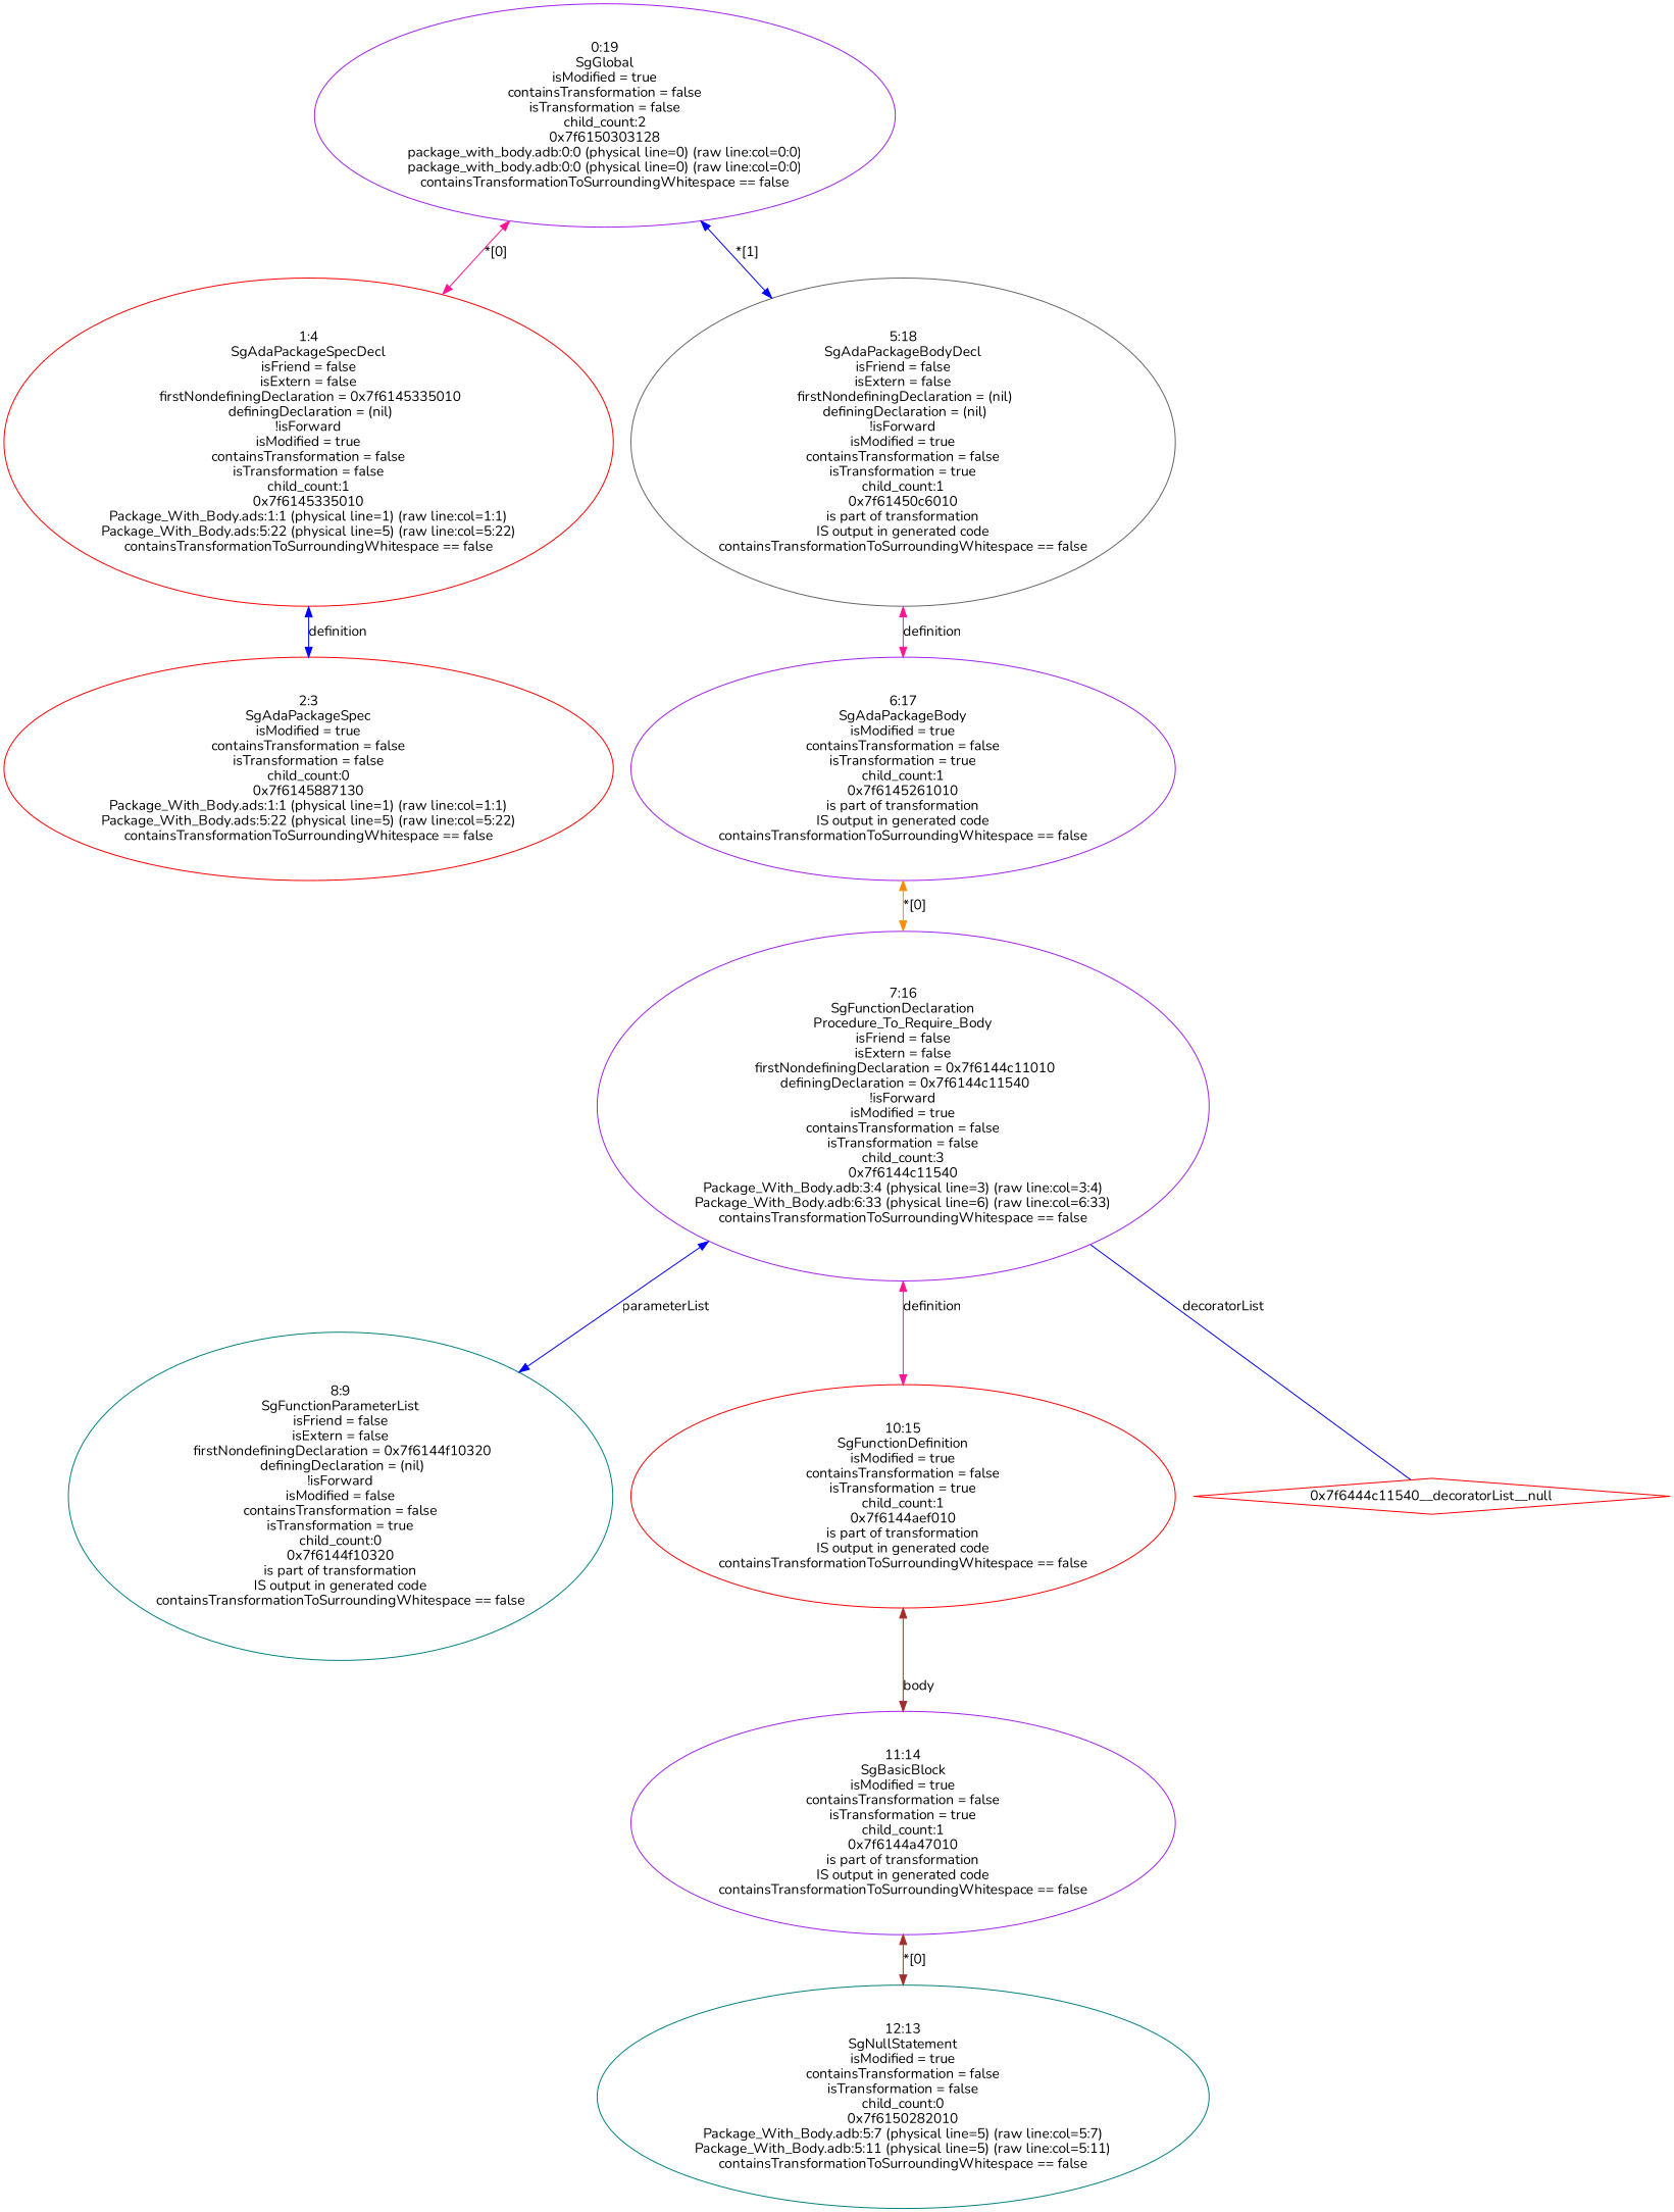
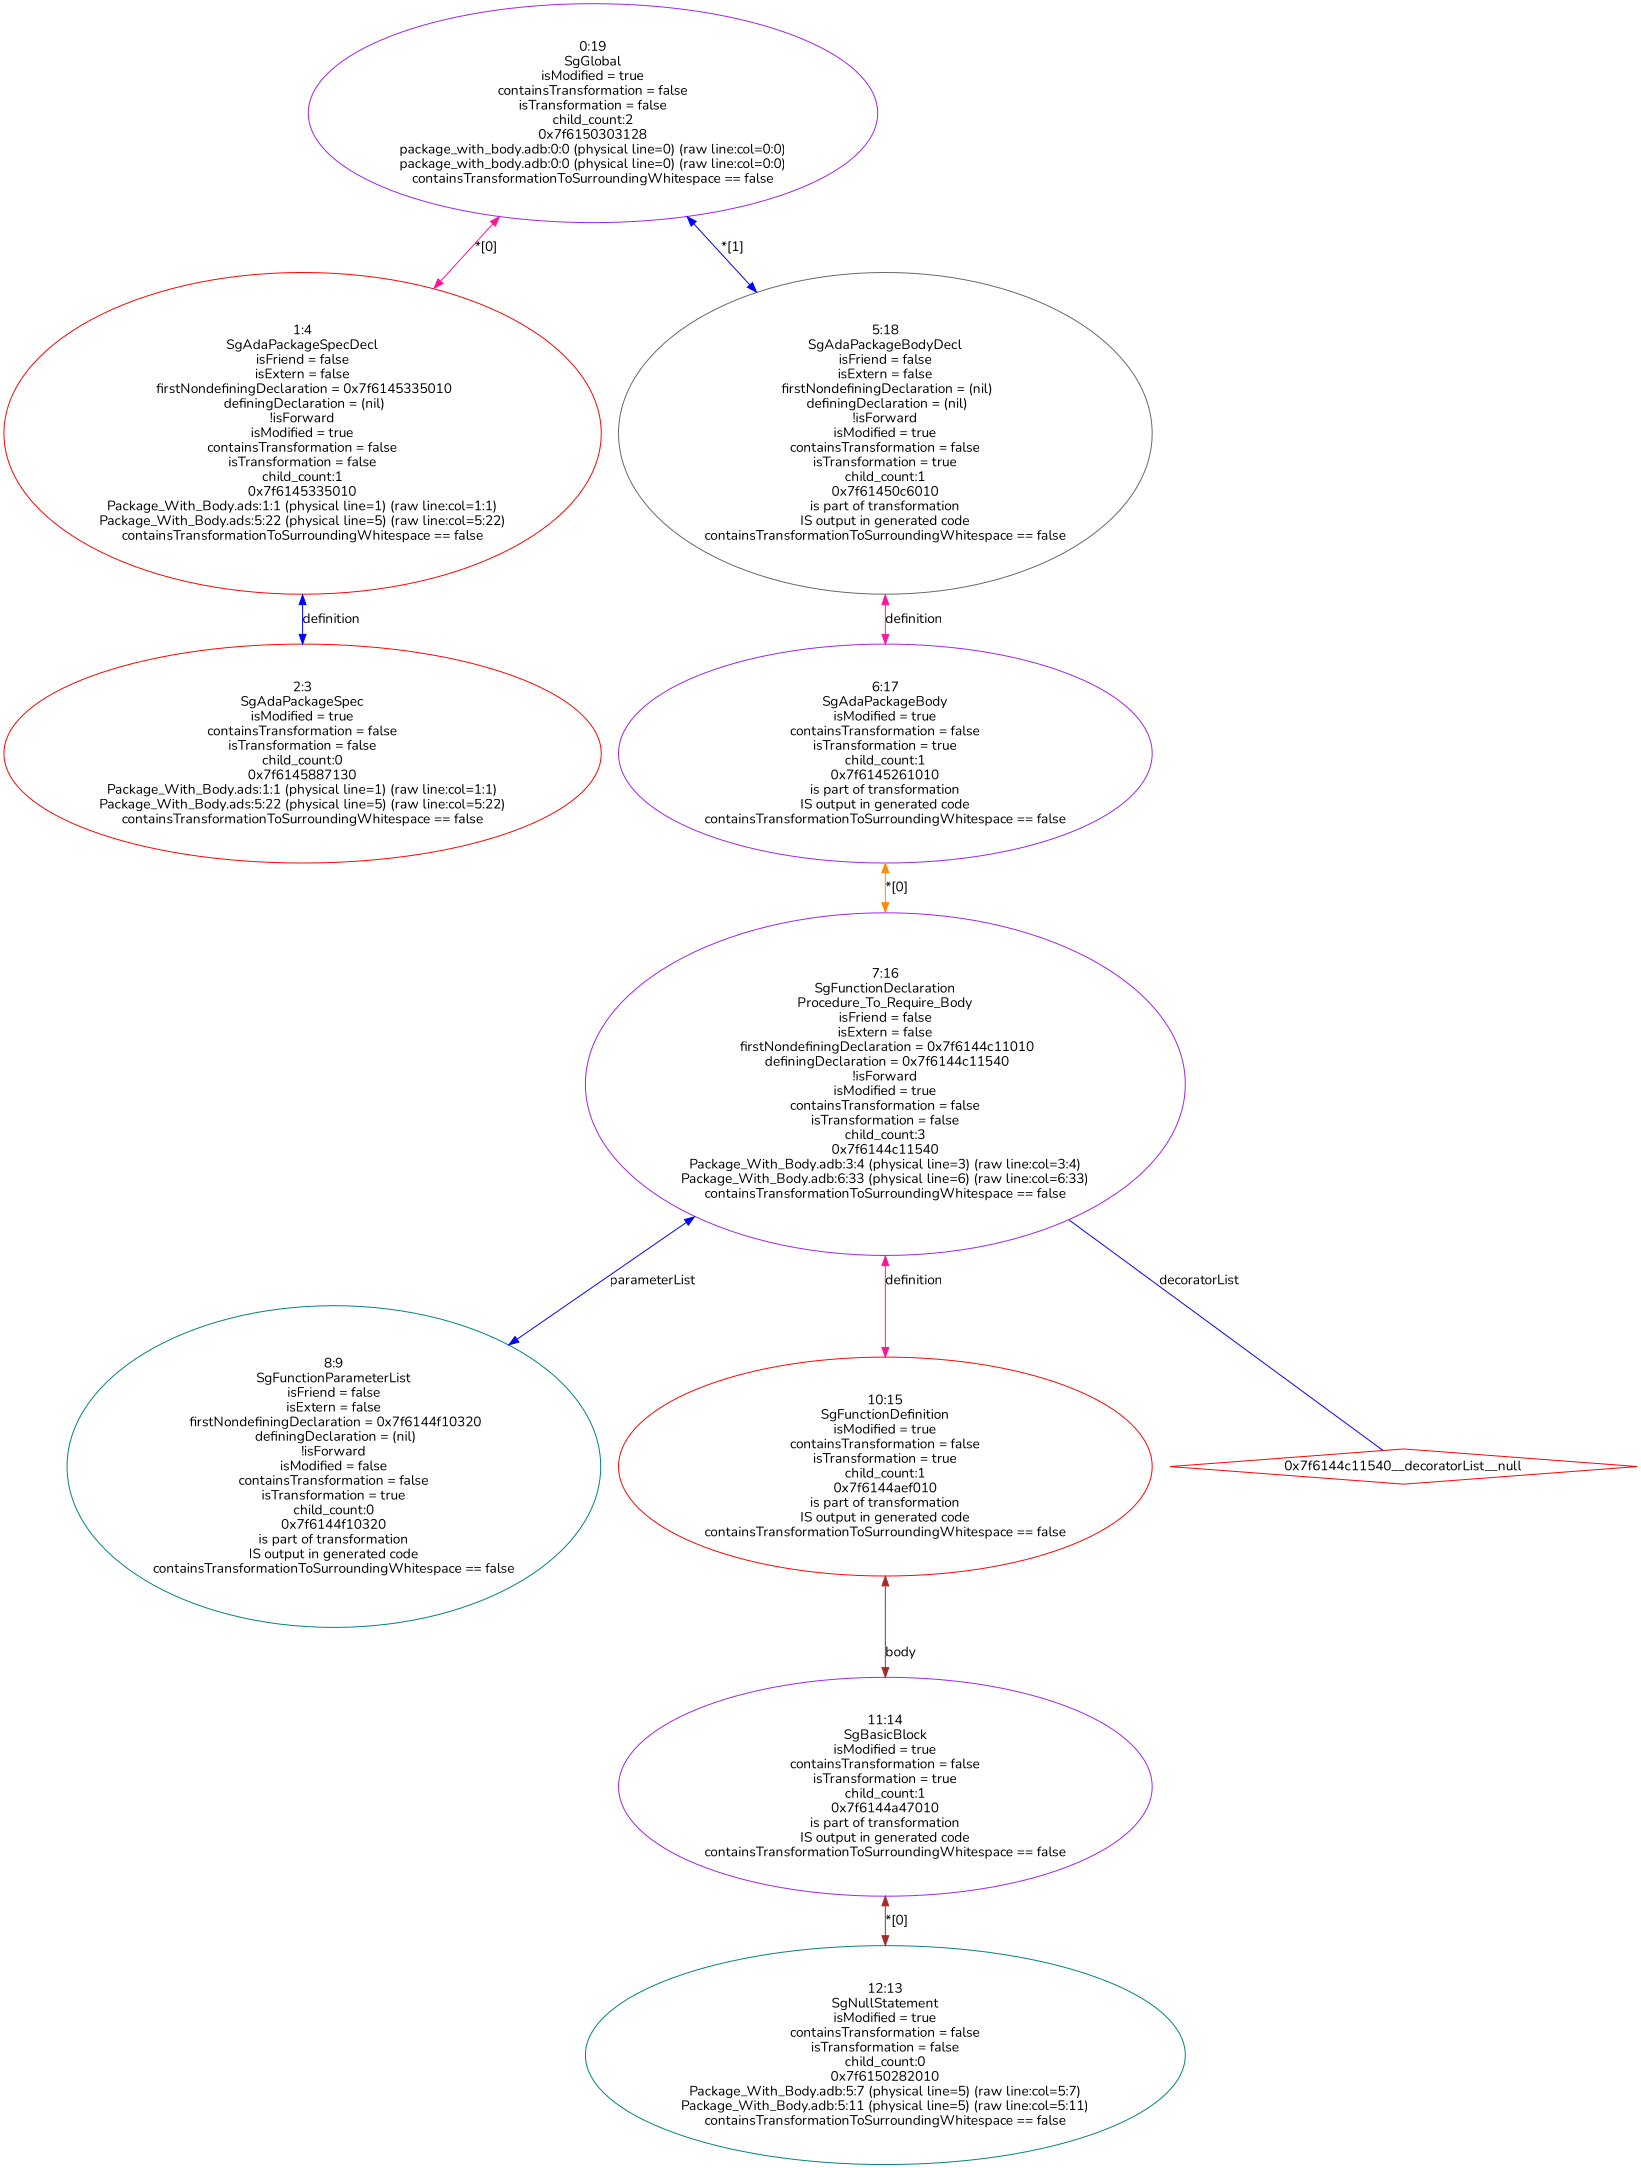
  digraph {
    fontname=Nunito
    node [color=red fontname=Nunito]
    edge [dir=both color=blue fontname=Nunito]
    n1 [label="2:3\nSgAdaPackageSpec\nisModified = true\ncontainsTransformation = false\nisTransformation = false\nchild_count:0\n0x7f6145887130\nPackage_With_Body.ads:1:1 (physical line=1) (raw line:col=1:1)\nPackage_With_Body.ads:5:22 (physical line=5) (raw line:col=5:22)\ncontainsTransformationToSurroundingWhitespace == false\n"]
    n2 [label="1:4\nSgAdaPackageSpecDecl\n isFriend = false \n isExtern = false \n firstNondefiningDeclaration = 0x7f6145335010\n definingDeclaration = (nil)\n!isForward\nisModified = true\ncontainsTransformation = false\nisTransformation = false\nchild_count:1\n0x7f6145335010\nPackage_With_Body.ads:1:1 (physical line=1) (raw line:col=1:1)\nPackage_With_Body.ads:5:22 (physical line=5) (raw line:col=5:22)\ncontainsTransformationToSurroundingWhitespace == false\n"]
    n3 [label="8:9\nSgFunctionParameterList\n isFriend = false \n isExtern = false \n firstNondefiningDeclaration = 0x7f6144f10320\n definingDeclaration = (nil)\n!isForward\nisModified = false\ncontainsTransformation = false\nisTransformation = true\nchild_count:0\n0x7f6144f10320\nis part of transformation\nIS output in generated code\ncontainsTransformationToSurroundingWhitespace == false\n" color=teal]
    n4 [label="12:13\nSgNullStatement\nisModified = true\ncontainsTransformation = false\nisTransformation = false\nchild_count:0\n0x7f6150282010\nPackage_With_Body.adb:5:7 (physical line=5) (raw line:col=5:7)\nPackage_With_Body.adb:5:11 (physical line=5) (raw line:col=5:11)\ncontainsTransformationToSurroundingWhitespace == false\n" color=teal]
    n5 [label="11:14\nSgBasicBlock\nisModified = true\ncontainsTransformation = false\nisTransformation = true\nchild_count:1\n0x7f6144a47010\nis part of transformation\nIS output in generated code\ncontainsTransformationToSurroundingWhitespace == false\n" color=purple]
    n6 [label="10:15\nSgFunctionDefinition\nisModified = true\ncontainsTransformation = false\nisTransformation = true\nchild_count:1\n0x7f6144aef010\nis part of transformation\nIS output in generated code\ncontainsTransformationToSurroundingWhitespace == false\n"]
    n7 [label="7:16\nSgFunctionDeclaration\nProcedure_To_Require_Body\n isFriend = false \n isExtern = false \n firstNondefiningDeclaration = 0x7f6144c11010\n definingDeclaration = 0x7f6144c11540\n!isForward\nisModified = true\ncontainsTransformation = false\nisTransformation = false\nchild_count:3\n0x7f6144c11540\nPackage_With_Body.adb:3:4 (physical line=3) (raw line:col=3:4)\nPackage_With_Body.adb:6:33 (physical line=6) (raw line:col=6:33)\ncontainsTransformationToSurroundingWhitespace == false\n" color=purple]
-   "0x7f6144c11540__decoratorList__null" [shape=diamond label="0x7f6444c11540__decoratorList__null"]
+   "0x7f6144c11540__decoratorList__null" [shape=diamond]
    n9 [label="6:17\nSgAdaPackageBody\nisModified = true\ncontainsTransformation = false\nisTransformation = true\nchild_count:1\n0x7f6145261010\nis part of transformation\nIS output in generated code\ncontainsTransformationToSurroundingWhitespace == false\n" color=purple]
    n10 [label="5:18\nSgAdaPackageBodyDecl\n isFriend = false \n isExtern = false \n firstNondefiningDeclaration = (nil)\n definingDeclaration = (nil)\n!isForward\nisModified = true\ncontainsTransformation = false\nisTransformation = true\nchild_count:1\n0x7f61450c6010\nis part of transformation\nIS output in generated code\ncontainsTransformationToSurroundingWhitespace == false\n" color=gray40]
    n11 [label="0:19\nSgGlobal\nisModified = true\ncontainsTransformation = false\nisTransformation = false\nchild_count:2\n0x7f6150303128\npackage_with_body.adb:0:0 (physical line=0) (raw line:col=0:0)\npackage_with_body.adb:0:0 (physical line=0) (raw line:col=0:0)\ncontainsTransformationToSurroundingWhitespace == false\n" color=purple]
    n2 -> n1 [label=definition]
    n5 -> n4 [label="*[0]" color=brown]
    n6 -> n5 [label=body color=brown]
    n7 -> n3 [label=parameterList]
    n7 -> n6 [label=definition color=deeppink]
    n7 -> "0x7f6144c11540__decoratorList__null" [dir=none label=decoratorList]
    n9 -> n7 [label="*[0]" color=darkorange]
    n10 -> n9 [label=definition color=deeppink]
    n11 -> n2 [label="*[0]" color=deeppink]
    n11 -> n10 [label="*[1]"]
  }
